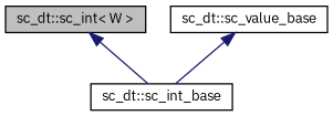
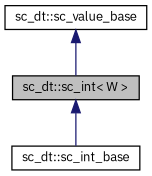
  digraph {
    fontname="IBM Plex Sans"
    node [color=black fillcolor=white fontname="IBM Plex Sans" fontsize=10 shape=record style=filled]
    edge [color=midnightblue dir=back fontname="IBM Plex Sans" fontsize=10 labelfontname=FreeSans labelfontsize=10 style=solid]
    n1 [fillcolor=grey75 fontcolor=black height=0.2 label="sc_dt::sc_int\< W \>" width=0.4]
    n2 [height=0.2 label="sc_dt::sc_int_base" width=0.4]
    n3 [height=0.2 label="sc_dt::sc_value_base" width=0.4]
    n1 -> n2
-   n3 -> n2
+   n3 -> n1
  }
